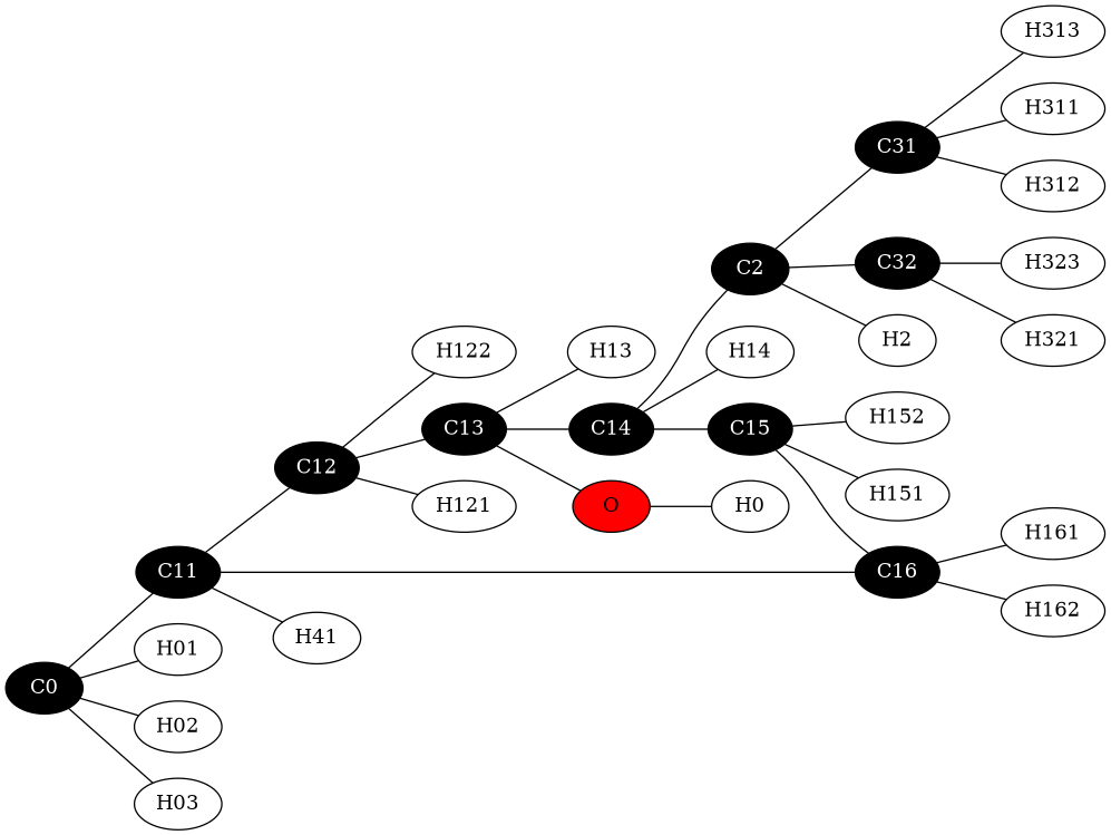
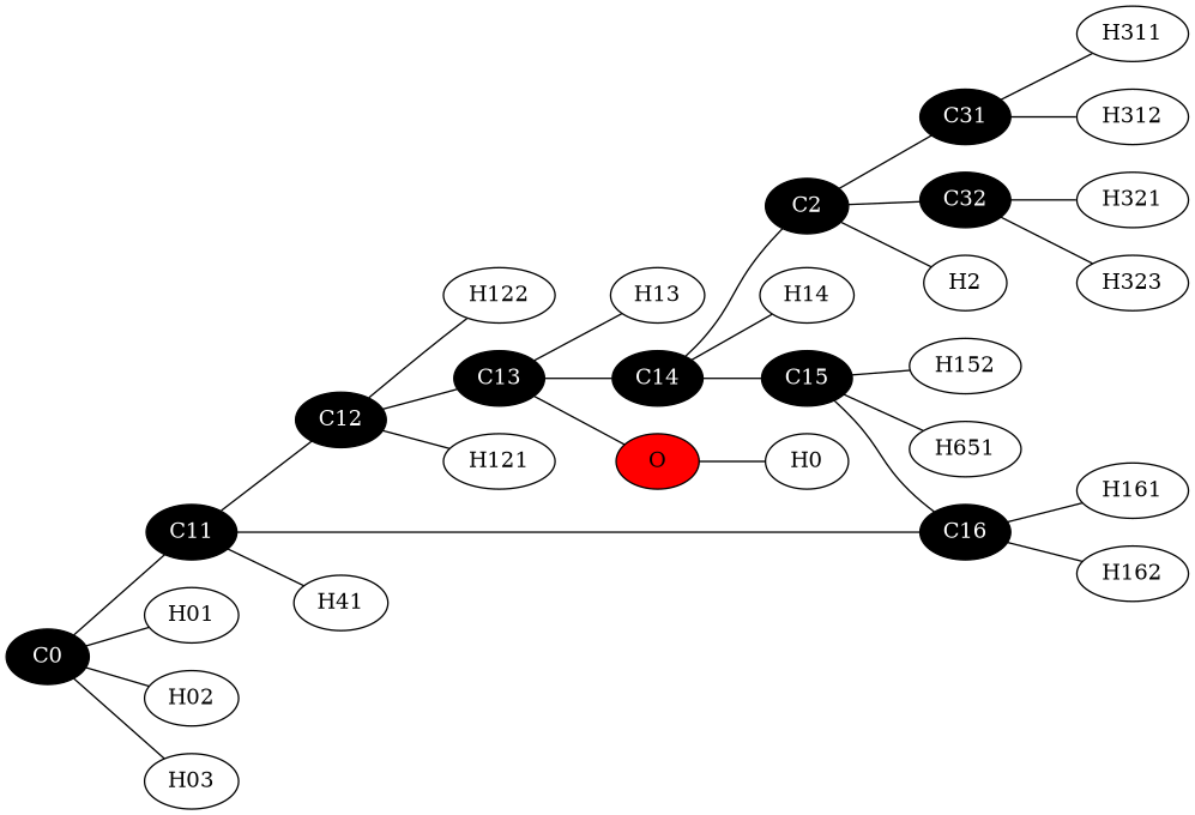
  graph {
    rankdir=LR
    node [color=black fillcolor=white fontcolor=black peripheries=1 style=filled]
    C0 [fillcolor=black fontcolor=white]
    C11 [fillcolor=black fontcolor=white]
    H01
    H02
    H03
    C12 [fillcolor=black fontcolor=white]
    C16 [fillcolor=black fontcolor=white]
    n8 [label=H41]
    C13 [fillcolor=black fontcolor=white]
    H121
    H122
    H161
    H162
    C14 [fillcolor=black fontcolor=white]
    O [fillcolor=red]
    H13
    C15 [fillcolor=black fontcolor=white]
    C2 [fillcolor=black fontcolor=white]
    H14
    H0
-   H151
+   H151 [label=H651]
    H152
    C31 [fillcolor=black fontcolor=white]
    C32 [fillcolor=black fontcolor=white]
    H2
    H311
    H312
-   H313
    H321
    H323
    C0 -- C11
    C0 -- H01
    C0 -- H02
    C0 -- H03
    C11 -- C12
    C11 -- C16
    C11 -- n8
    C12 -- C13
    C12 -- H121
    C12 -- H122
    C16 -- H161
    C16 -- H162
    C13 -- C14
    C13 -- O
    C13 -- H13
    C14 -- C15
    C14 -- C2
    C14 -- H14
    O -- H0
    C15 -- C16
    C15 -- H151
    C15 -- H152
    C2 -- C31
    C2 -- C32
    C2 -- H2
    C31 -- H311
    C31 -- H312
-   C31 -- H313
    C32 -- H321
    C32 -- H323
  }
